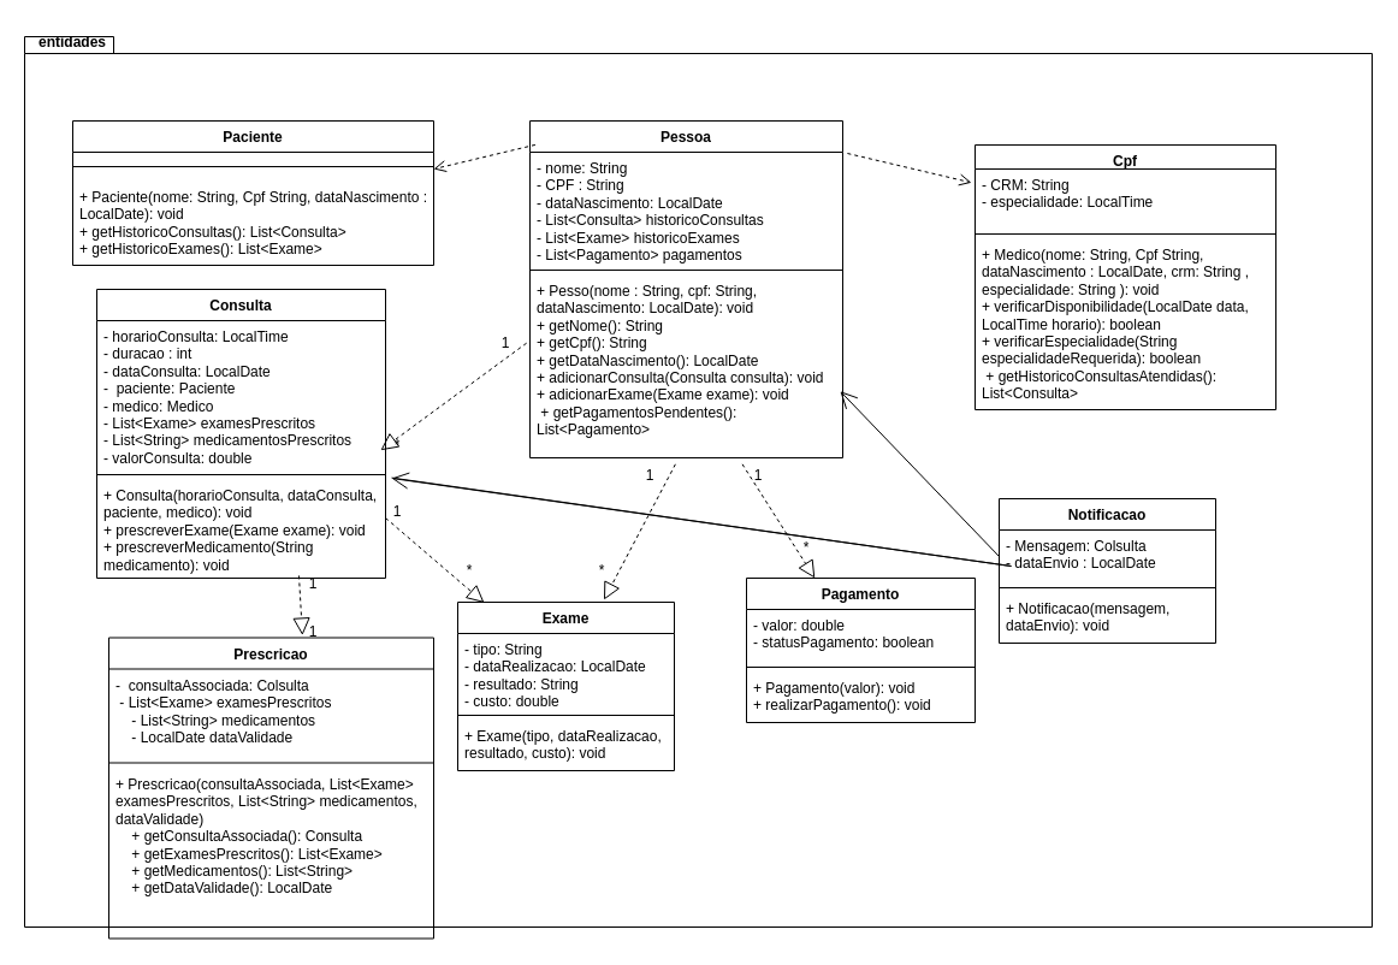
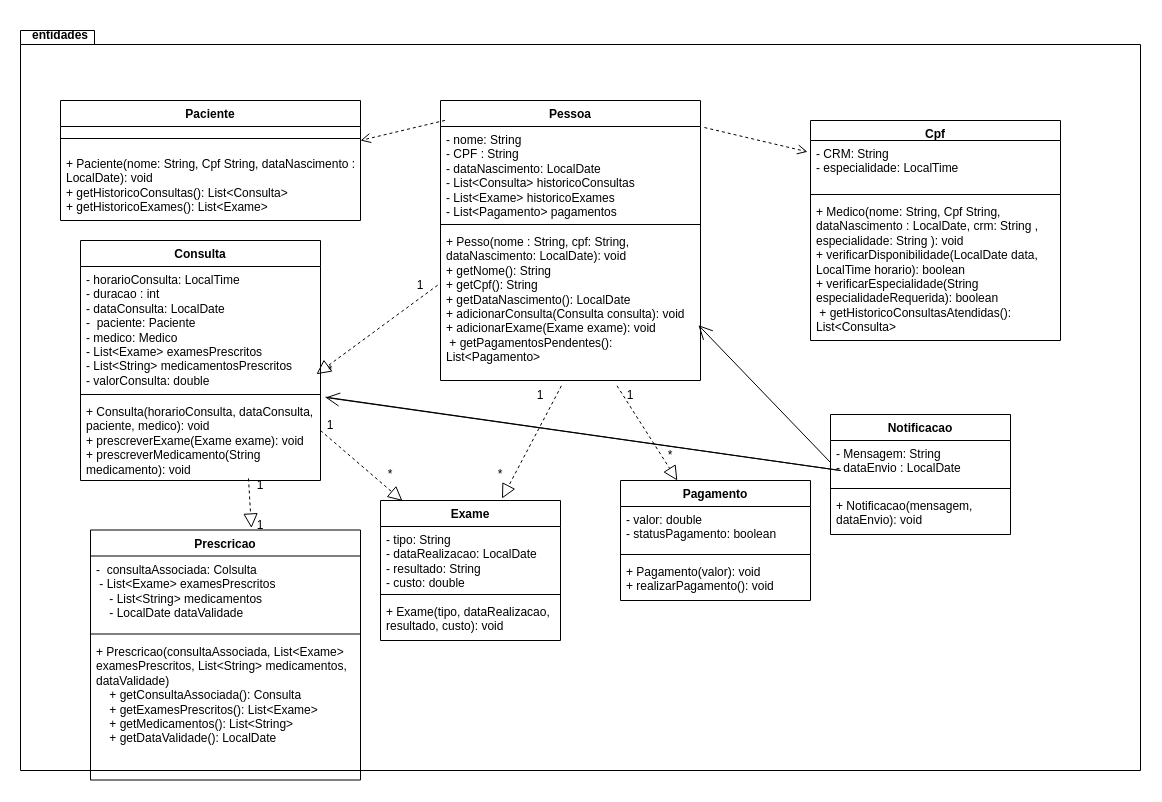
  <mxCell id="0" />
  <mxCell id="1" parent="0" />
  <mxCell id="2" value="" style="shape=folder;fontStyle=1;spacingTop=10;tabWidth=40;tabHeight=14;tabPosition=left;html=1;whiteSpace=wrap;" parent="1" vertex="1"><mxGeometry x="20" y="30" width="1120" height="740" as="geometry" /></mxCell>
  <mxCell id="3" value="Paciente" style="swimlane;fontStyle=1;align=center;verticalAlign=top;childLayout=stackLayout;horizontal=1;startSize=26;horizontalStack=0;resizeParent=1;resizeParentMax=0;resizeLast=0;collapsible=1;marginBottom=0;whiteSpace=wrap;html=1;" parent="1" vertex="1"><mxGeometry x="60" y="100" width="300" height="120" as="geometry" /></mxCell>
  <mxCell id="4" value="" style="line;strokeWidth=1;fillColor=none;align=left;verticalAlign=middle;spacingTop=-1;spacingLeft=3;spacingRight=3;rotatable=0;labelPosition=right;points=[];portConstraint=eastwest;strokeColor=inherit;" parent="3" vertex="1"><mxGeometry y="26" width="300" height="24" as="geometry" /></mxCell>
  <mxCell id="5" value="+ Paciente(nome: String, Cpf String, dataNascimento : LocalDate): void&lt;div&gt;&lt;span style=&quot;background-color: transparent;&quot;&gt;+ getHistoricoConsultas(): List&amp;lt;Consulta&amp;gt;&lt;/span&gt;&lt;div&gt;+ getHistoricoExames(): List&amp;lt;Exame&amp;gt;&lt;/div&gt;&lt;div&gt;&lt;br&gt;&lt;/div&gt;&lt;/div&gt;" style="text;strokeColor=none;fillColor=none;align=left;verticalAlign=top;spacingLeft=4;spacingRight=4;overflow=hidden;rotatable=0;points=[[0,0.5],[1,0.5]];portConstraint=eastwest;whiteSpace=wrap;html=1;" parent="3" vertex="1"><mxGeometry y="50" width="300" height="70" as="geometry" /></mxCell>
  <mxCell id="6" value="Cpf" style="swimlane;fontStyle=1;align=center;verticalAlign=top;childLayout=stackLayout;horizontal=1;startSize=20;horizontalStack=0;resizeParent=1;resizeParentMax=0;resizeLast=0;collapsible=1;marginBottom=0;whiteSpace=wrap;html=1;" parent="1" vertex="1"><mxGeometry x="810" y="120" width="250" height="220" as="geometry" /></mxCell>
  <mxCell id="7" value="- CRM: String&lt;div&gt;- especialidade: LocalTime&lt;/div&gt;&lt;div&gt;&lt;br&gt;&lt;/div&gt;" style="text;strokeColor=none;fillColor=none;align=left;verticalAlign=top;spacingLeft=4;spacingRight=4;overflow=hidden;rotatable=0;points=[[0,0.5],[1,0.5]];portConstraint=eastwest;whiteSpace=wrap;html=1;" parent="6" vertex="1"><mxGeometry y="20" width="250" height="50" as="geometry" /></mxCell>
  <mxCell id="8" value="" style="line;strokeWidth=1;fillColor=none;align=left;verticalAlign=middle;spacingTop=-1;spacingLeft=3;spacingRight=3;rotatable=0;labelPosition=right;points=[];portConstraint=eastwest;strokeColor=inherit;" parent="6" vertex="1"><mxGeometry y="70" width="250" height="8" as="geometry" /></mxCell>
  <mxCell id="9" value="+ Medico(nome: String, Cpf String, dataNascimento : LocalDate, crm: String , especialidade: String ): void&lt;div&gt;+ verificarDisponibilidade(LocalDate data, LocalTime horario): boolean&lt;/div&gt;&lt;div&gt;&lt;div&gt;+ verificarEspecialidade(String especialidadeRequerida): boolean&lt;/div&gt;&lt;div&gt;&amp;nbsp;+ getHistoricoConsultasAtendidas(): List&amp;lt;Consulta&amp;gt;&lt;/div&gt;&lt;/div&gt;" style="text;strokeColor=none;fillColor=none;align=left;verticalAlign=top;spacingLeft=4;spacingRight=4;overflow=hidden;rotatable=0;points=[[0,0.5],[1,0.5]];portConstraint=eastwest;whiteSpace=wrap;html=1;" parent="6" vertex="1"><mxGeometry y="78" width="250" height="142" as="geometry" /></mxCell>
  <mxCell id="10" value="Pessoa" style="swimlane;fontStyle=1;align=center;verticalAlign=top;childLayout=stackLayout;horizontal=1;startSize=26;horizontalStack=0;resizeParent=1;resizeParentMax=0;resizeLast=0;collapsible=1;marginBottom=0;whiteSpace=wrap;html=1;" parent="1" vertex="1"><mxGeometry x="440" y="100" width="260" height="280" as="geometry" /></mxCell>
  <mxCell id="11" value="- nome: String&lt;div&gt;- CPF : String&lt;/div&gt;&lt;div&gt;- dataNascimento: LocalDate&lt;/div&gt;&lt;div&gt;&lt;div&gt;- List&amp;lt;Consulta&amp;gt; historicoConsultas&lt;/div&gt;&lt;div&gt;- List&amp;lt;Exame&amp;gt; historicoExames&lt;/div&gt;&lt;div&gt;- List&amp;lt;Pagamento&amp;gt; pagamentos&lt;/div&gt;&lt;/div&gt;" style="text;strokeColor=none;fillColor=none;align=left;verticalAlign=top;spacingLeft=4;spacingRight=4;overflow=hidden;rotatable=0;points=[[0,0.5],[1,0.5]];portConstraint=eastwest;whiteSpace=wrap;html=1;" parent="10" vertex="1"><mxGeometry y="26" width="260" height="94" as="geometry" /></mxCell>
  <mxCell id="12" value="" style="line;strokeWidth=1;fillColor=none;align=left;verticalAlign=middle;spacingTop=-1;spacingLeft=3;spacingRight=3;rotatable=0;labelPosition=right;points=[];portConstraint=eastwest;strokeColor=inherit;" parent="10" vertex="1"><mxGeometry y="120" width="260" height="8" as="geometry" /></mxCell>
  <mxCell id="13" value="+ Pesso(nome : String, cpf: String, dataNascimento: LocalDate): void&lt;div&gt;&lt;div&gt;+ getNome(): String&lt;/div&gt;&lt;div&gt;+ getCpf(): String&lt;/div&gt;&lt;div&gt;+ getDataNascimento(): LocalDate&lt;/div&gt;&lt;/div&gt;&lt;div&gt;&lt;div&gt;+ adicionarConsulta(Consulta consulta): void&lt;/div&gt;&lt;div&gt;+ adicionarExame(Exame exame): void&lt;/div&gt;&lt;div&gt;&amp;nbsp;+ getPagamentosPendentes(): List&amp;lt;Pagamento&amp;gt;&lt;/div&gt;&lt;/div&gt;" style="text;strokeColor=none;fillColor=none;align=left;verticalAlign=top;spacingLeft=4;spacingRight=4;overflow=hidden;rotatable=0;points=[[0,0.5],[1,0.5]];portConstraint=eastwest;whiteSpace=wrap;html=1;" parent="10" vertex="1"><mxGeometry y="128" width="260" height="152" as="geometry" /></mxCell>
  <mxCell id="14" value="Consulta" style="swimlane;fontStyle=1;align=center;verticalAlign=top;childLayout=stackLayout;horizontal=1;startSize=26;horizontalStack=0;resizeParent=1;resizeParentMax=0;resizeLast=0;collapsible=1;marginBottom=0;whiteSpace=wrap;html=1;" parent="1" vertex="1"><mxGeometry x="80" y="240" width="240" height="240" as="geometry" /></mxCell>
  <mxCell id="15" value="- horarioConsulta: LocalTime&lt;div&gt;- duracao : int&lt;br&gt;&lt;div&gt;- dataConsulta: LocalDate&amp;nbsp;&lt;/div&gt;&lt;div&gt;-&amp;nbsp; paciente:&amp;nbsp;&lt;span style=&quot;background-color: transparent; color: light-dark(rgb(0, 0, 0), rgb(255, 255, 255));&quot;&gt;Paciente&lt;/span&gt;&lt;/div&gt;&lt;div&gt;- medico: Medico&lt;br&gt;&lt;div&gt;-&lt;span style=&quot;background-color: transparent;&quot;&gt;&amp;nbsp;List&amp;lt;Exame&amp;gt; examesPrescritos&lt;/span&gt;&lt;/div&gt;&lt;div&gt;- List&amp;lt;String&amp;gt; medicamentosPrescritos&lt;/div&gt;&lt;/div&gt;&lt;div&gt;- valorConsulta: double&lt;/div&gt;&lt;/div&gt;" style="text;strokeColor=none;fillColor=none;align=left;verticalAlign=top;spacingLeft=4;spacingRight=4;overflow=hidden;rotatable=0;points=[[0,0.5],[1,0.5]];portConstraint=eastwest;whiteSpace=wrap;html=1;" parent="14" vertex="1"><mxGeometry y="26" width="240" height="124" as="geometry" /></mxCell>
  <mxCell id="16" value="" style="line;strokeWidth=1;fillColor=none;align=left;verticalAlign=middle;spacingTop=-1;spacingLeft=3;spacingRight=3;rotatable=0;labelPosition=right;points=[];portConstraint=eastwest;strokeColor=inherit;" parent="14" vertex="1"><mxGeometry y="150" width="240" height="8" as="geometry" /></mxCell>
  <mxCell id="17" value="+ Consulta(horarioConsulta, dataConsulta, paciente, medico): void&lt;div&gt;&lt;div&gt;+ prescreverExame(Exame exame): void&lt;/div&gt;&lt;div&gt;+ prescreverMedicamento(String medicamento): void&lt;/div&gt;&lt;/div&gt;" style="text;strokeColor=none;fillColor=none;align=left;verticalAlign=top;spacingLeft=4;spacingRight=4;overflow=hidden;rotatable=0;points=[[0,0.5],[1,0.5]];portConstraint=eastwest;whiteSpace=wrap;html=1;" parent="14" vertex="1"><mxGeometry y="158" width="240" height="82" as="geometry" /></mxCell>
  <mxCell id="18" value="Exame" style="swimlane;fontStyle=1;align=center;verticalAlign=top;childLayout=stackLayout;horizontal=1;startSize=26;horizontalStack=0;resizeParent=1;resizeParentMax=0;resizeLast=0;collapsible=1;marginBottom=0;whiteSpace=wrap;html=1;" parent="1" vertex="1"><mxGeometry x="380" y="500" width="180" height="140" as="geometry" /></mxCell>
  <mxCell id="19" value="- tipo: String&lt;div&gt;- dataRealizacao: LocalDate&lt;/div&gt;&lt;div&gt;- resultado: String&lt;/div&gt;&lt;div&gt;- custo: double&lt;/div&gt;" style="text;strokeColor=none;fillColor=none;align=left;verticalAlign=top;spacingLeft=4;spacingRight=4;overflow=hidden;rotatable=0;points=[[0,0.5],[1,0.5]];portConstraint=eastwest;whiteSpace=wrap;html=1;" parent="18" vertex="1"><mxGeometry y="26" width="180" height="64" as="geometry" /></mxCell>
  <mxCell id="20" value="" style="line;strokeWidth=1;fillColor=none;align=left;verticalAlign=middle;spacingTop=-1;spacingLeft=3;spacingRight=3;rotatable=0;labelPosition=right;points=[];portConstraint=eastwest;strokeColor=inherit;" parent="18" vertex="1"><mxGeometry y="90" width="180" height="8" as="geometry" /></mxCell>
  <mxCell id="21" value="+ Exame(tipo, dataRealizacao, resultado, custo): void&lt;div&gt;&lt;br&gt;&lt;/div&gt;" style="text;strokeColor=none;fillColor=none;align=left;verticalAlign=top;spacingLeft=4;spacingRight=4;overflow=hidden;rotatable=0;points=[[0,0.5],[1,0.5]];portConstraint=eastwest;whiteSpace=wrap;html=1;" parent="18" vertex="1"><mxGeometry y="98" width="180" height="42" as="geometry" /></mxCell>
  <mxCell id="22" value="Pagamento" style="swimlane;fontStyle=1;align=center;verticalAlign=top;childLayout=stackLayout;horizontal=1;startSize=26;horizontalStack=0;resizeParent=1;resizeParentMax=0;resizeLast=0;collapsible=1;marginBottom=0;whiteSpace=wrap;html=1;" parent="1" vertex="1"><mxGeometry x="620" y="480" width="190" height="120" as="geometry" /></mxCell>
  <mxCell id="23" value="- valor: double&lt;div&gt;- statusPagamento: boolean&lt;/div&gt;&lt;div&gt;&lt;br&gt;&lt;/div&gt;&lt;div&gt;&lt;br&gt;&lt;/div&gt;" style="text;strokeColor=none;fillColor=none;align=left;verticalAlign=top;spacingLeft=4;spacingRight=4;overflow=hidden;rotatable=0;points=[[0,0.5],[1,0.5]];portConstraint=eastwest;whiteSpace=wrap;html=1;" parent="22" vertex="1"><mxGeometry y="26" width="190" height="44" as="geometry" /></mxCell>
  <mxCell id="24" value="" style="line;strokeWidth=1;fillColor=none;align=left;verticalAlign=middle;spacingTop=-1;spacingLeft=3;spacingRight=3;rotatable=0;labelPosition=right;points=[];portConstraint=eastwest;strokeColor=inherit;" parent="22" vertex="1"><mxGeometry y="70" width="190" height="8" as="geometry" /></mxCell>
  <mxCell id="25" value="+ Pagamento(valor): void&lt;div&gt;+ realizarPagamento(): void&lt;/div&gt;" style="text;strokeColor=none;fillColor=none;align=left;verticalAlign=top;spacingLeft=4;spacingRight=4;overflow=hidden;rotatable=0;points=[[0,0.5],[1,0.5]];portConstraint=eastwest;whiteSpace=wrap;html=1;" parent="22" vertex="1"><mxGeometry y="78" width="190" height="42" as="geometry" /></mxCell>
  <mxCell id="26" value="Notificacao" style="swimlane;fontStyle=1;align=center;verticalAlign=top;childLayout=stackLayout;horizontal=1;startSize=26;horizontalStack=0;resizeParent=1;resizeParentMax=0;resizeLast=0;collapsible=1;marginBottom=0;whiteSpace=wrap;html=1;" parent="1" vertex="1"><mxGeometry x="830" y="414" width="180" height="120" as="geometry" /></mxCell>
- <mxCell id="27" value="- Mensagem: Colsulta&lt;div&gt;- dataEnvio : LocalDate&lt;/div&gt;" style="text;strokeColor=none;fillColor=none;align=left;verticalAlign=top;spacingLeft=4;spacingRight=4;overflow=hidden;rotatable=0;points=[[0,0.5],[1,0.5]];portConstraint=eastwest;whiteSpace=wrap;html=1;" parent="26" vertex="1"><mxGeometry y="26" width="180" height="44" as="geometry" /></mxCell>
+ <mxCell id="27" value="- Mensagem: String&lt;div&gt;- dataEnvio : LocalDate&lt;/div&gt;" style="text;strokeColor=none;fillColor=none;align=left;verticalAlign=top;spacingLeft=4;spacingRight=4;overflow=hidden;rotatable=0;points=[[0,0.5],[1,0.5]];portConstraint=eastwest;whiteSpace=wrap;html=1;" parent="26" vertex="1"><mxGeometry y="26" width="180" height="44" as="geometry" /></mxCell>
  <mxCell id="28" value="" style="line;strokeWidth=1;fillColor=none;align=left;verticalAlign=middle;spacingTop=-1;spacingLeft=3;spacingRight=3;rotatable=0;labelPosition=right;points=[];portConstraint=eastwest;strokeColor=inherit;" parent="26" vertex="1"><mxGeometry y="70" width="180" height="8" as="geometry" /></mxCell>
  <mxCell id="29" value="+ Notificacao(mensagem, dataEnvio): void" style="text;strokeColor=none;fillColor=none;align=left;verticalAlign=top;spacingLeft=4;spacingRight=4;overflow=hidden;rotatable=0;points=[[0,0.5],[1,0.5]];portConstraint=eastwest;whiteSpace=wrap;html=1;" parent="26" vertex="1"><mxGeometry y="78" width="180" height="42" as="geometry" /></mxCell>
  <mxCell id="30" value="Prescricao" style="swimlane;fontStyle=1;align=center;verticalAlign=top;childLayout=stackLayout;horizontal=1;startSize=26;horizontalStack=0;resizeParent=1;resizeParentMax=0;resizeLast=0;collapsible=1;marginBottom=0;whiteSpace=wrap;html=1;" parent="1" vertex="1"><mxGeometry x="90" y="529.5" width="270" height="250" as="geometry" /></mxCell>
  <mxCell id="31" value="-&amp;nbsp; consultaAssociada: Colsulta&lt;div&gt;&lt;div&gt;&amp;nbsp;- List&amp;lt;Exame&amp;gt; examesPrescritos&lt;/div&gt;&lt;div&gt;&amp;nbsp; &amp;nbsp; - List&amp;lt;String&amp;gt; medicamentos&lt;/div&gt;&lt;div&gt;&amp;nbsp; &amp;nbsp; - LocalDate dataValidade&lt;/div&gt;&lt;/div&gt;" style="text;strokeColor=none;fillColor=none;align=left;verticalAlign=top;spacingLeft=4;spacingRight=4;overflow=hidden;rotatable=0;points=[[0,0.5],[1,0.5]];portConstraint=eastwest;whiteSpace=wrap;html=1;" parent="30" vertex="1"><mxGeometry y="26" width="270" height="74" as="geometry" /></mxCell>
  <mxCell id="32" value="" style="line;strokeWidth=1;fillColor=none;align=left;verticalAlign=middle;spacingTop=-1;spacingLeft=3;spacingRight=3;rotatable=0;labelPosition=right;points=[];portConstraint=eastwest;strokeColor=inherit;" parent="30" vertex="1"><mxGeometry y="100" width="270" height="8" as="geometry" /></mxCell>
  <mxCell id="33" value="&lt;div&gt;+ Prescricao(consultaAssociada, List&amp;lt;Exame&amp;gt; examesPrescritos, List&amp;lt;String&amp;gt; medicamentos,&amp;nbsp; dataValidade)&lt;/div&gt;&lt;div&gt;&amp;nbsp; &amp;nbsp; + getConsultaAssociada(): Consulta&lt;/div&gt;&lt;div&gt;&amp;nbsp; &amp;nbsp; + getExamesPrescritos(): List&amp;lt;Exame&amp;gt;&lt;/div&gt;&lt;div&gt;&amp;nbsp; &amp;nbsp; + getMedicamentos(): List&amp;lt;String&amp;gt;&lt;/div&gt;&lt;div&gt;&amp;nbsp; &amp;nbsp; + getDataValidade(): LocalDate&lt;/div&gt;" style="text;strokeColor=none;fillColor=none;align=left;verticalAlign=top;spacingLeft=4;spacingRight=4;overflow=hidden;rotatable=0;points=[[0,0.5],[1,0.5]];portConstraint=eastwest;whiteSpace=wrap;html=1;" parent="30" vertex="1"><mxGeometry y="108" width="270" height="142" as="geometry" /></mxCell>
  <mxCell id="34" value="&lt;span style=&quot;font-weight: 700;&quot;&gt;entidades&lt;/span&gt;" style="text;html=1;align=center;verticalAlign=middle;whiteSpace=wrap;rounded=0;" parent="1" vertex="1"><mxGeometry x="30" y="20" width="60" height="30" as="geometry" /></mxCell>
  <mxCell id="35" value="" style="html=1;verticalAlign=bottom;endArrow=open;dashed=1;endSize=8;curved=0;rounded=0;exitX=0.017;exitY=0.071;exitDx=0;exitDy=0;exitPerimeter=0;" parent="1" source="10" edge="1"><mxGeometry relative="1" as="geometry"><mxPoint x="440" y="140" as="sourcePoint" /><mxPoint x="360" y="140" as="targetPoint" /></mxGeometry></mxCell>
  <mxCell id="36" value="" style="html=1;verticalAlign=bottom;endArrow=open;dashed=1;endSize=8;curved=0;rounded=0;entryX=-0.012;entryY=0.226;entryDx=0;entryDy=0;entryPerimeter=0;exitX=1.015;exitY=0.011;exitDx=0;exitDy=0;exitPerimeter=0;" parent="1" source="11" target="7" edge="1"><mxGeometry relative="1" as="geometry"><mxPoint x="640" y="350" as="sourcePoint" /><mxPoint x="560" y="350" as="targetPoint" /></mxGeometry></mxCell>
  <mxCell id="37" value="" style="endArrow=block;dashed=1;endFill=0;endSize=12;html=1;rounded=0;entryX=0.983;entryY=0.869;entryDx=0;entryDy=0;entryPerimeter=0;exitX=-0.011;exitY=0.373;exitDx=0;exitDy=0;exitPerimeter=0;" parent="1" source="13" target="15" edge="1"><mxGeometry width="160" relative="1" as="geometry"><mxPoint x="520" y="350" as="sourcePoint" /><mxPoint x="680" y="350" as="targetPoint" /><Array as="points" /></mxGeometry></mxCell>
  <mxCell id="38" value="1" style="text;html=1;align=center;verticalAlign=middle;whiteSpace=wrap;rounded=0;" parent="1" vertex="1"><mxGeometry x="390" y="270" width="60" height="30" as="geometry" /></mxCell>
  <mxCell id="39" value="*" style="text;html=1;align=center;verticalAlign=middle;whiteSpace=wrap;rounded=0;" parent="1" vertex="1"><mxGeometry x="300" y="360" width="60" height="20" as="geometry" /></mxCell>
  <mxCell id="40" value="" style="endArrow=block;dashed=1;endFill=0;endSize=12;html=1;rounded=0;entryX=0.675;entryY=-0.014;entryDx=0;entryDy=0;entryPerimeter=0;exitX=0.465;exitY=1.035;exitDx=0;exitDy=0;exitPerimeter=0;" parent="1" source="13" target="18" edge="1"><mxGeometry width="160" relative="1" as="geometry"><mxPoint x="520" y="350" as="sourcePoint" /><mxPoint x="670" y="350" as="targetPoint" /><Array as="points" /></mxGeometry></mxCell>
  <mxCell id="41" value="1" style="text;html=1;align=center;verticalAlign=middle;whiteSpace=wrap;rounded=0;" parent="1" vertex="1"><mxGeometry x="510" y="380" width="60" height="30" as="geometry" /></mxCell>
  <mxCell id="42" value="*" style="text;html=1;align=center;verticalAlign=middle;whiteSpace=wrap;rounded=0;" parent="1" vertex="1"><mxGeometry x="470" y="459" width="60" height="30" as="geometry" /></mxCell>
  <mxCell id="43" value="" style="endArrow=block;dashed=1;endFill=0;endSize=12;html=1;rounded=0;exitX=0.679;exitY=1.035;exitDx=0;exitDy=0;exitPerimeter=0;" parent="1" source="13" target="22" edge="1"><mxGeometry width="160" relative="1" as="geometry"><mxPoint x="604" y="410" as="sourcePoint" /><mxPoint x="764" y="410" as="targetPoint" /></mxGeometry></mxCell>
  <mxCell id="44" value="1" style="text;html=1;align=center;verticalAlign=middle;whiteSpace=wrap;rounded=0;" parent="1" vertex="1"><mxGeometry x="600" y="380" width="60" height="30" as="geometry" /></mxCell>
  <mxCell id="45" value="*" style="text;html=1;align=center;verticalAlign=middle;whiteSpace=wrap;rounded=0;" parent="1" vertex="1"><mxGeometry x="640" y="440" width="60" height="30" as="geometry" /></mxCell>
  <mxCell id="46" value="" style="endArrow=block;dashed=1;endFill=0;endSize=12;html=1;rounded=0;entryX=0.122;entryY=0.003;entryDx=0;entryDy=0;entryPerimeter=0;" parent="1" target="18" edge="1"><mxGeometry width="160" relative="1" as="geometry"><mxPoint x="320" y="430" as="sourcePoint" /><mxPoint x="480" y="430" as="targetPoint" /></mxGeometry></mxCell>
  <mxCell id="47" value="1" style="text;html=1;align=center;verticalAlign=middle;whiteSpace=wrap;rounded=0;" parent="1" vertex="1"><mxGeometry x="300" y="410" width="60" height="30" as="geometry" /></mxCell>
  <mxCell id="48" value="*" style="text;html=1;align=center;verticalAlign=middle;whiteSpace=wrap;rounded=0;" parent="1" vertex="1"><mxGeometry x="360" y="459" width="60" height="30" as="geometry" /></mxCell>
  <mxCell id="49" value="" style="endArrow=block;dashed=1;endFill=0;endSize=12;html=1;rounded=0;entryX=0.596;entryY=-0.008;entryDx=0;entryDy=0;entryPerimeter=0;exitX=0.7;exitY=0.975;exitDx=0;exitDy=0;exitPerimeter=0;" parent="1" source="17" target="30" edge="1"><mxGeometry width="160" relative="1" as="geometry"><mxPoint x="320" y="414" as="sourcePoint" /><mxPoint x="480" y="414" as="targetPoint" /><Array as="points" /></mxGeometry></mxCell>
  <mxCell id="50" value="1" style="text;html=1;align=center;verticalAlign=middle;whiteSpace=wrap;rounded=0;" parent="1" vertex="1"><mxGeometry x="230" y="470" width="60" height="30" as="geometry" /></mxCell>
  <mxCell id="51" value="1" style="text;html=1;align=center;verticalAlign=middle;whiteSpace=wrap;rounded=0;" parent="1" vertex="1"><mxGeometry x="230" y="510" width="60" height="30" as="geometry" /></mxCell>
  <mxCell id="52" value="" style="endArrow=open;endFill=1;endSize=12;html=1;rounded=0;exitX=1.021;exitY=-0.017;exitDx=0;exitDy=0;exitPerimeter=0;" parent="1" source="17" edge="1"><mxGeometry width="160" relative="1" as="geometry"><mxPoint x="520" y="390" as="sourcePoint" /><mxPoint x="325" y="397" as="targetPoint" /><Array as="points"><mxPoint x="840" y="470" /></Array></mxGeometry></mxCell>
  <mxCell id="53" value="" style="endArrow=open;endFill=1;endSize=12;html=1;rounded=0;exitX=0;exitY=0.5;exitDx=0;exitDy=0;entryX=0.992;entryY=0.636;entryDx=0;entryDy=0;entryPerimeter=0;" parent="1" source="27" target="13" edge="1"><mxGeometry width="160" relative="1" as="geometry"><mxPoint x="520" y="390" as="sourcePoint" /><mxPoint x="680" y="390" as="targetPoint" /></mxGeometry></mxCell>
